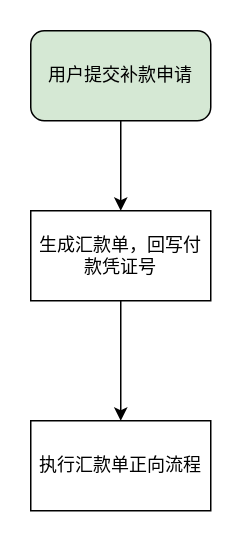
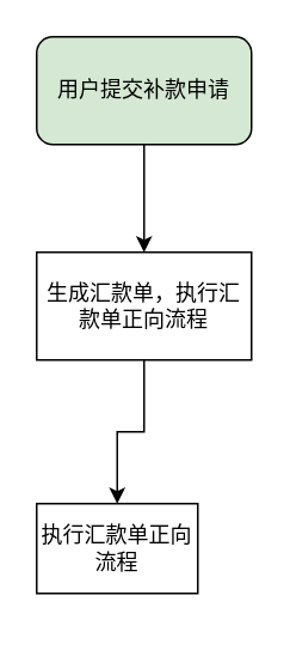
  <mxCell id="0" />
  <mxCell id="1" parent="0" />
  <mxCell id="2" value="" style="edgeStyle=orthogonalEdgeStyle;rounded=0;orthogonalLoop=1;jettySize=auto;html=1;" edge="1" parent="1" source="3"><mxGeometry relative="1" as="geometry"><mxPoint x="80" y="140" as="targetPoint" /></mxGeometry></mxCell>
  <mxCell id="3" value="用户提交补款申请" style="rounded=1;whiteSpace=wrap;html=1;fillColor=#d5e8d4;" vertex="1" parent="1"><mxGeometry x="20" y="20" width="120" height="60" as="geometry" /></mxCell>
  <mxCell id="4" value="" style="edgeStyle=orthogonalEdgeStyle;rounded=0;orthogonalLoop=1;jettySize=auto;html=1;" edge="1" parent="1" source="5" target="6"><mxGeometry relative="1" as="geometry" /></mxCell>
- <mxCell id="5" value="生成汇款单，回写付款凭证号" style="rounded=0;whiteSpace=wrap;html=1;" vertex="1" parent="1"><mxGeometry x="20" y="140" width="120" height="60" as="geometry" /></mxCell>
- <mxCell id="6" value="执行汇款单正向流程" style="whiteSpace=wrap;html=1;rounded=0;" vertex="1" parent="1"><mxGeometry x="20" y="280" width="120" height="60" as="geometry" /></mxCell>
+ <mxCell id="5" value="生成汇款单，执行汇款单正向流程" style="rounded=0;whiteSpace=wrap;html=1;" vertex="1" parent="1"><mxGeometry x="20" y="140" width="120" height="60" as="geometry" /></mxCell>
+ <mxCell id="6" value="执行汇款单正向流程" style="whiteSpace=wrap;html=1;rounded=0;" vertex="1" parent="1"><mxGeometry x="20" y="280" width="90" height="50" as="geometry" /></mxCell>
